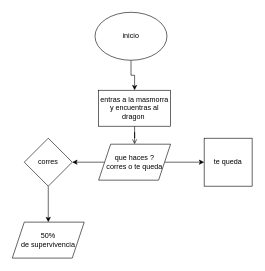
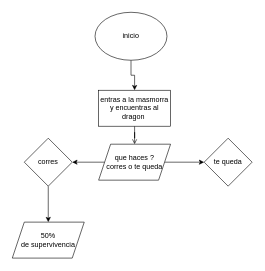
  <mxCell id="0" />
  <mxCell id="1" parent="0" />
  <mxCell id="2" style="edgeStyle=orthogonalEdgeStyle;rounded=0;orthogonalLoop=1;jettySize=auto;html=1;" edge="1" parent="1" source="3" target="5"><mxGeometry relative="1" as="geometry" /></mxCell>
  <mxCell id="3" value="inicio" style="ellipse;whiteSpace=wrap;html=1;" vertex="1" parent="1"><mxGeometry x="158" y="20" width="120" height="80" as="geometry" /></mxCell>
  <mxCell id="4" style="edgeStyle=orthogonalEdgeStyle;rounded=0;orthogonalLoop=1;jettySize=auto;html=1;entryX=0.5;entryY=0;entryDx=0;entryDy=0;endArrow=open;" edge="1" parent="1" source="5" target="8"><mxGeometry relative="1" as="geometry" /></mxCell>
  <mxCell id="5" value="entras a la masmorra y encuentras al dragon&amp;nbsp;" style="rounded=0;whiteSpace=wrap;html=1;" vertex="1" parent="1"><mxGeometry x="164" y="150" width="120" height="60" as="geometry" /></mxCell>
  <mxCell id="6" value="" style="edgeStyle=orthogonalEdgeStyle;rounded=0;orthogonalLoop=1;jettySize=auto;html=1;" edge="1" parent="1" source="8" target="11"><mxGeometry relative="1" as="geometry"><mxPoint x="80" y="270" as="targetPoint" /></mxGeometry></mxCell>
  <mxCell id="7" style="edgeStyle=orthogonalEdgeStyle;rounded=0;orthogonalLoop=1;jettySize=auto;html=1;" edge="1" parent="1" source="8" target="9"><mxGeometry relative="1" as="geometry" /></mxCell>
  <mxCell id="8" value="que haces ?&lt;br&gt;corres o te queda" style="shape=parallelogram;perimeter=parallelogramPerimeter;whiteSpace=wrap;html=1;fixedSize=1;" vertex="1" parent="1"><mxGeometry x="164" y="240" width="120" height="60" as="geometry" /></mxCell>
- <mxCell id="9" value="te queda" style="whiteSpace=wrap;html=1;rounded=0;" vertex="1" parent="1"><mxGeometry x="340" y="230" width="80" height="80" as="geometry" /></mxCell>
+ <mxCell id="9" value="te queda" style="rhombus;whiteSpace=wrap;html=1;" vertex="1" parent="1"><mxGeometry x="340" y="230" width="80" height="80" as="geometry" /></mxCell>
  <mxCell id="10" style="edgeStyle=orthogonalEdgeStyle;rounded=0;orthogonalLoop=1;jettySize=auto;html=1;entryX=0.5;entryY=0;entryDx=0;entryDy=0;" edge="1" parent="1" source="11" target="12"><mxGeometry relative="1" as="geometry" /></mxCell>
  <mxCell id="11" value="corres" style="rhombus;whiteSpace=wrap;html=1;" vertex="1" parent="1"><mxGeometry x="40" y="230" width="80" height="80" as="geometry" /></mxCell>
  <mxCell id="12" value="50%&lt;br&gt;de supervivencia" style="shape=parallelogram;perimeter=parallelogramPerimeter;whiteSpace=wrap;html=1;fixedSize=1;" vertex="1" parent="1"><mxGeometry x="20" y="370" width="120" height="60" as="geometry" /></mxCell>
